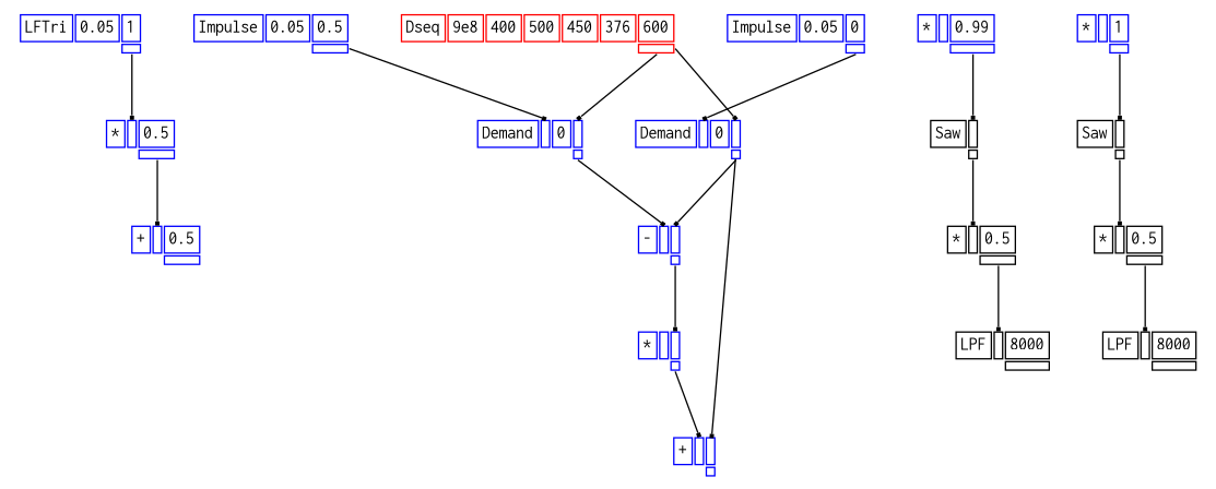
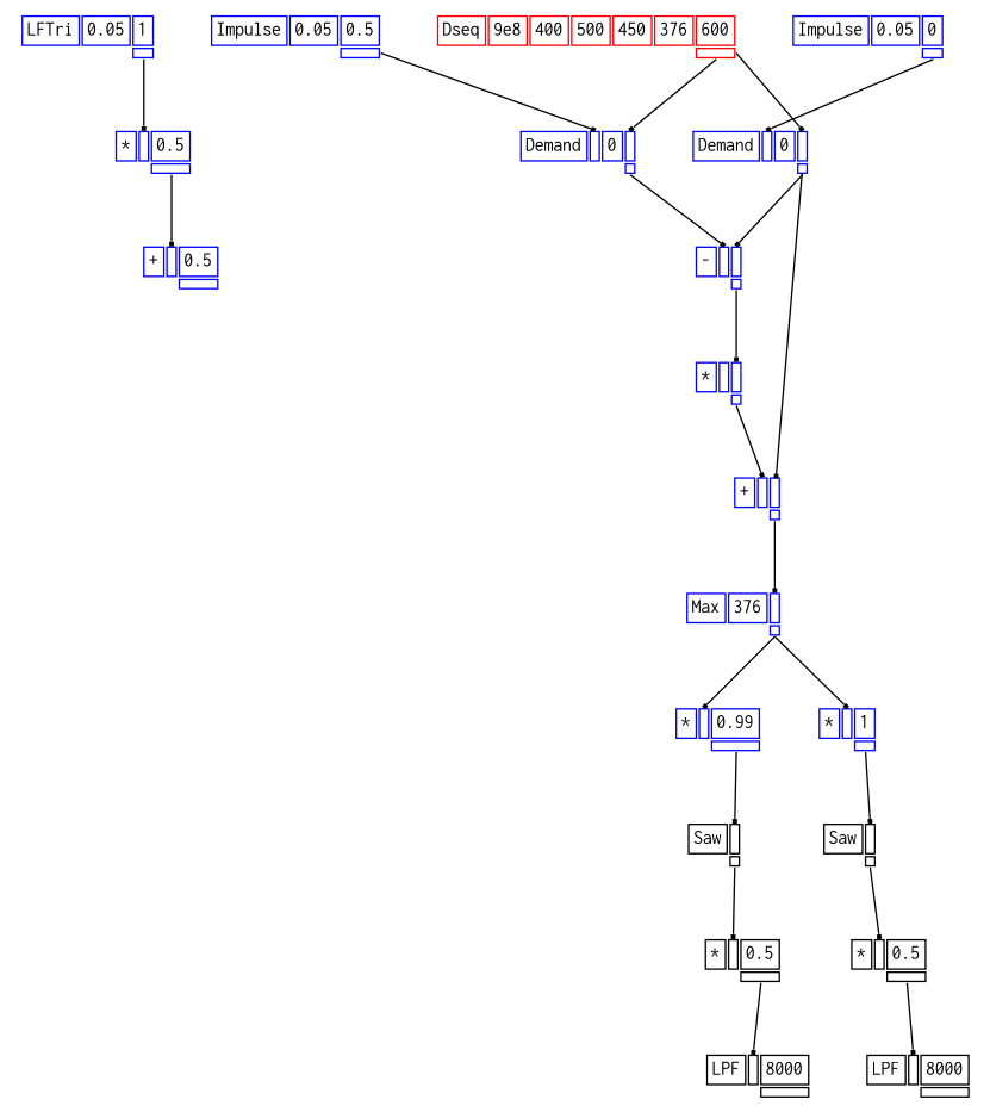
  digraph {
    splines=false
    node [color=blue fontname=Courier fontsize=12 shape=plaintext]
    edge [arrowhead=box arrowsize=0.25 headport=i_0 tailport=o_0]
    n1 [label=<<TABLE BORDER="0" CELLBORDER="1"><TR><TD>LFTri</TD><TD ID="u_5:K_0">0.05</TD><TD ID="u_5:K_1">1</TD></TR><TR><TD BORDER="0"></TD><TD BORDER="0"></TD><TD PORT="o_0" ID="u_5:o_0"></TD></TR></TABLE>>]
    n2 [label=<<TABLE BORDER="0" CELLBORDER="1"><TR><TD>*</TD><TD PORT="i_0" ID="u_7:i_0"></TD><TD ID="u_7:K_1">0.5</TD></TR><TR><TD BORDER="0"></TD><TD BORDER="0"></TD><TD PORT="o_0" ID="u_7:o_0"></TD></TR></TABLE>>]
    n3 [label=<<TABLE BORDER="0" CELLBORDER="1"><TR><TD>+</TD><TD PORT="i_0" ID="u_8:i_0"></TD><TD ID="u_8:K_1">0.5</TD></TR><TR><TD BORDER="0"></TD><TD BORDER="0"></TD><TD PORT="o_0" ID="u_8:o_0"></TD></TR></TABLE>>]
    n4 [label=<<TABLE BORDER="0" CELLBORDER="1"><TR><TD>*</TD><TD PORT="i_0" ID="u_21:i_0"></TD><TD PORT="i_1" ID="u_21:i_1"></TD></TR><TR><TD BORDER="0"></TD><TD BORDER="0"></TD><TD PORT="o_0" ID="u_21:o_0"></TD></TR></TABLE>>]
    n5 [label=<<TABLE BORDER="0" CELLBORDER="1"><TR><TD>+</TD><TD PORT="i_0" ID="u_22:i_0"></TD><TD PORT="i_1" ID="u_22:i_1"></TD></TR><TR><TD BORDER="0"></TD><TD BORDER="0"></TD><TD PORT="o_0" ID="u_22:o_0"></TD></TR></TABLE>>]
    n6 [label=<<TABLE BORDER="0" CELLBORDER="1"><TR><TD>Impulse</TD><TD ID="u_10:K_0">0.05</TD><TD ID="u_10:K_1">0.5</TD></TR><TR><TD BORDER="0"></TD><TD BORDER="0"></TD><TD PORT="o_0" ID="u_10:o_0"></TD></TR></TABLE>>]
    n7 [label=<<TABLE BORDER="0" CELLBORDER="1"><TR><TD>Demand</TD><TD PORT="i_0" ID="u_17:i_0"></TD><TD ID="u_17:K_1">0</TD><TD PORT="i_2" ID="u_17:i_2"></TD></TR><TR><TD BORDER="0"></TD><TD BORDER="0"></TD><TD BORDER="0"></TD><TD PORT="o_0" ID="u_17:o_0"></TD></TR></TABLE>>]
    n8 [label=<<TABLE BORDER="0" CELLBORDER="1"><TR><TD>-</TD><TD PORT="i_0" ID="u_20:i_0"></TD><TD PORT="i_1" ID="u_20:i_1"></TD></TR><TR><TD BORDER="0"></TD><TD BORDER="0"></TD><TD PORT="o_0" ID="u_20:o_0"></TD></TR></TABLE>>]
    n9 [color=red label=<<TABLE BORDER="0" CELLBORDER="1"><TR><TD>Dseq</TD><TD ID="u_16:K_0">9e8</TD><TD ID="u_16:K_1">400</TD><TD ID="u_16:K_2">500</TD><TD ID="u_16:K_3">450</TD><TD ID="u_16:K_4">376</TD><TD ID="u_16:K_5">600</TD></TR><TR><TD BORDER="0"></TD><TD BORDER="0"></TD><TD BORDER="0"></TD><TD BORDER="0"></TD><TD BORDER="0"></TD><TD BORDER="0"></TD><TD PORT="o_0" ID="u_16:o_0"></TD></TR></TABLE>>]
    n10 [label=<<TABLE BORDER="0" CELLBORDER="1"><TR><TD>Demand</TD><TD PORT="i_0" ID="u_19:i_0"></TD><TD ID="u_19:K_1">0</TD><TD PORT="i_2" ID="u_19:i_2"></TD></TR><TR><TD BORDER="0"></TD><TD BORDER="0"></TD><TD BORDER="0"></TD><TD PORT="o_0" ID="u_19:o_0"></TD></TR></TABLE>>]
    n11 [label=<<TABLE BORDER="0" CELLBORDER="1"><TR><TD>Impulse</TD><TD ID="u_18:K_0">0.05</TD><TD ID="u_18:K_1">0</TD></TR><TR><TD BORDER="0"></TD><TD BORDER="0"></TD><TD PORT="o_0" ID="u_18:o_0"></TD></TR></TABLE>>]
+   n12 [label=<<TABLE BORDER="0" CELLBORDER="1"><TR><TD>Max</TD><TD ID="u_23:K_0">376</TD><TD PORT="i_1" ID="u_23:i_1"></TD></TR><TR><TD BORDER="0"></TD><TD BORDER="0"></TD><TD PORT="o_0" ID="u_23:o_0"></TD></TR></TABLE>>]
    n13 [label=<<TABLE BORDER="0" CELLBORDER="1"><TR><TD>*</TD><TD PORT="i_0" ID="u_25:i_0"></TD><TD ID="u_25:K_1">0.99</TD></TR><TR><TD BORDER="0"></TD><TD BORDER="0"></TD><TD PORT="o_0" ID="u_25:o_0"></TD></TR></TABLE>>]
    n14 [label=<<TABLE BORDER="0" CELLBORDER="1"><TR><TD>*</TD><TD PORT="i_0" ID="u_30:i_0"></TD><TD ID="u_30:K_1">1</TD></TR><TR><TD BORDER="0"></TD><TD BORDER="0"></TD><TD PORT="o_0" ID="u_30:o_0"></TD></TR></TABLE>>]
    n15 [color=black label=<<TABLE BORDER="0" CELLBORDER="1"><TR><TD>Saw</TD><TD PORT="i_0" ID="u_26:i_0"></TD></TR><TR><TD BORDER="0"></TD><TD PORT="o_0" ID="u_26:o_0"></TD></TR></TABLE>>]
    n16 [color=black label=<<TABLE BORDER="0" CELLBORDER="1"><TR><TD>Saw</TD><TD PORT="i_0" ID="u_31:i_0"></TD></TR><TR><TD BORDER="0"></TD><TD PORT="o_0" ID="u_31:o_0"></TD></TR></TABLE>>]
    n17 [color=black label=<<TABLE BORDER="0" CELLBORDER="1"><TR><TD>*</TD><TD PORT="i_0" ID="u_27:i_0"></TD><TD ID="u_27:K_1">0.5</TD></TR><TR><TD BORDER="0"></TD><TD BORDER="0"></TD><TD PORT="o_0" ID="u_27:o_0"></TD></TR></TABLE>>]
    n18 [color=black label=<<TABLE BORDER="0" CELLBORDER="1"><TR><TD>LPF</TD><TD PORT="i_0" ID="u_29:i_0"></TD><TD ID="u_29:K_1">8000</TD></TR><TR><TD BORDER="0"></TD><TD BORDER="0"></TD><TD PORT="o_0" ID="u_29:o_0"></TD></TR></TABLE>>]
    n19 [color=black label=<<TABLE BORDER="0" CELLBORDER="1"><TR><TD>*</TD><TD PORT="i_0" ID="u_32:i_0"></TD><TD ID="u_32:K_1">0.5</TD></TR><TR><TD BORDER="0"></TD><TD BORDER="0"></TD><TD PORT="o_0" ID="u_32:o_0"></TD></TR></TABLE>>]
    n20 [color=black label=<<TABLE BORDER="0" CELLBORDER="1"><TR><TD>LPF</TD><TD PORT="i_0" ID="u_33:i_0"></TD><TD ID="u_33:K_1">8000</TD></TR><TR><TD BORDER="0"></TD><TD BORDER="0"></TD><TD PORT="o_0" ID="u_33:o_0"></TD></TR></TABLE>>]
    n1 -> n2
    n2 -> n3
    n4 -> n5
+   n5 -> n12 [headport=i_1]
    n6 -> n7
    n7 -> n8
    n8 -> n4 [headport=i_1]
    n9 -> n7 [headport=i_2]
    n9 -> n10 [headport=i_2]
    n10 -> n5 [headport=i_1]
    n10 -> n8 [headport=i_1]
    n11 -> n10
+   n12 -> n13
+   n12 -> n14
    n13 -> n15
    n14 -> n16
    n15 -> n17
    n16 -> n19
    n17 -> n18
    n19 -> n20
  }
